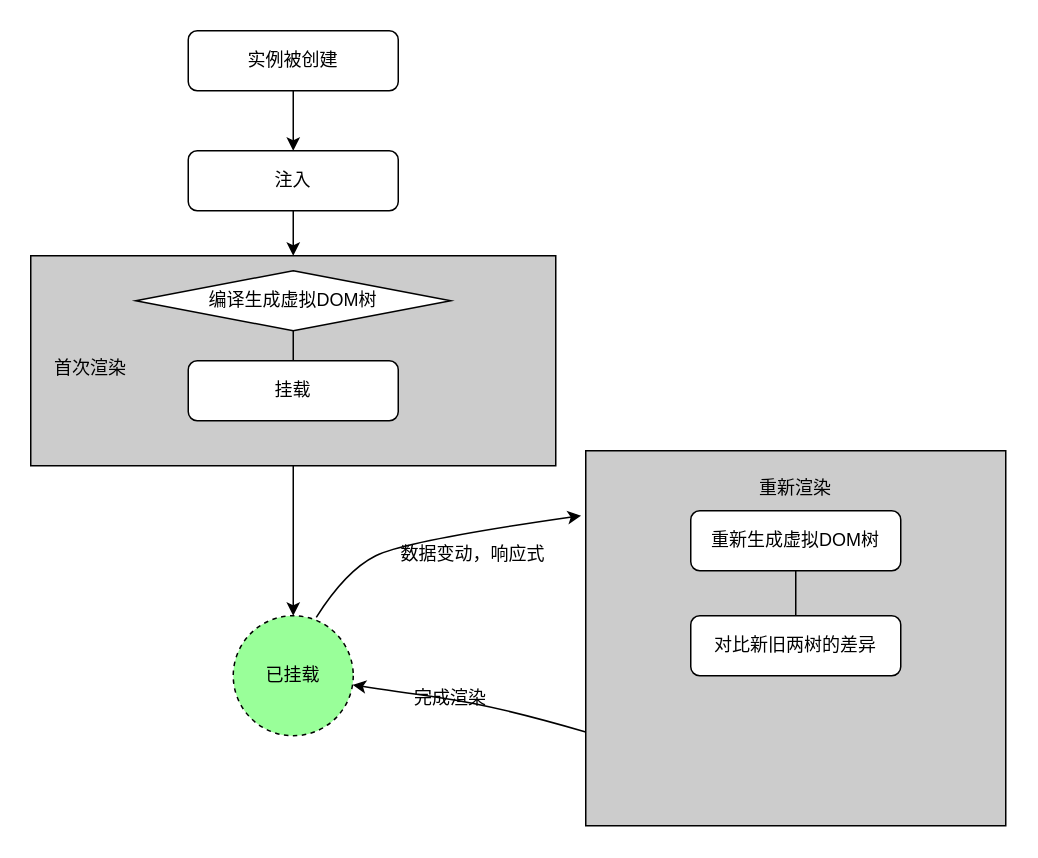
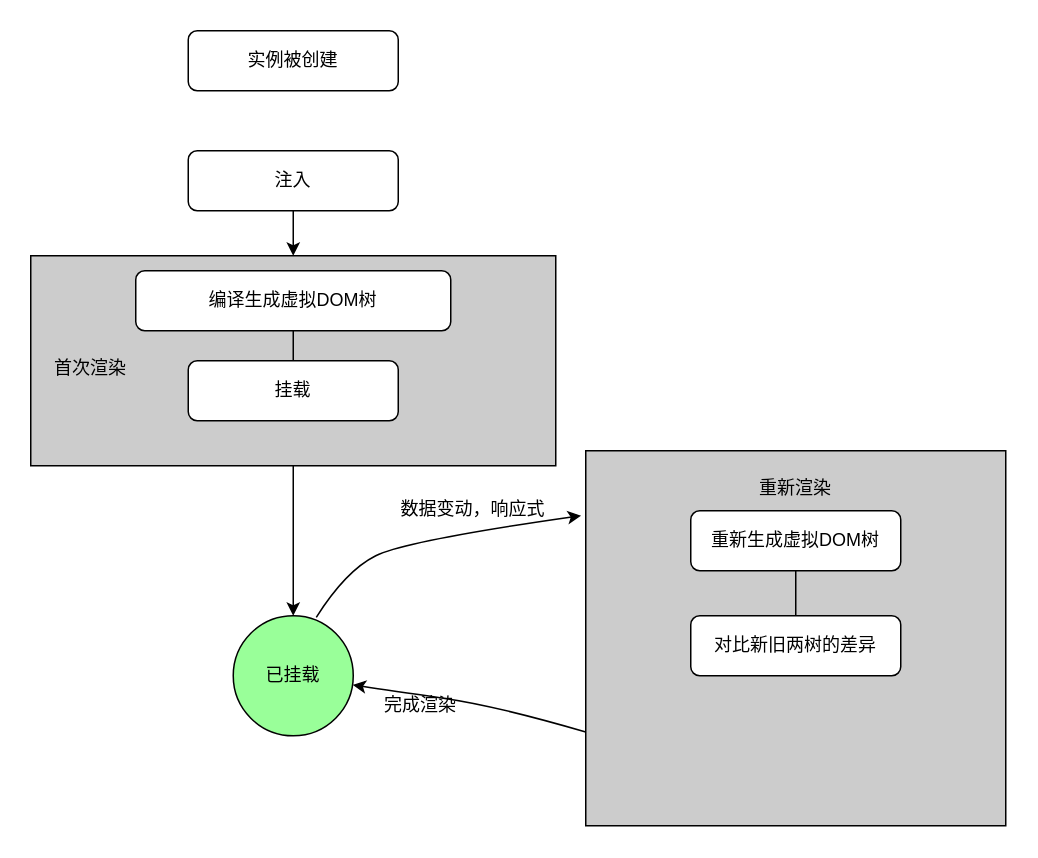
  <mxCell id="0" />
  <mxCell id="1" parent="0" />
- <mxCell id="2" value="" style="edgeStyle=none;html=1;" edge="1" parent="1" source="3" target="4"><mxGeometry relative="1" as="geometry" /></mxCell>
  <mxCell id="3" value="实例被创建" style="rounded=1;whiteSpace=wrap;html=1;" vertex="1" parent="1"><mxGeometry x="125" y="20" width="140" height="40" as="geometry" /></mxCell>
  <mxCell id="4" value="注入" style="rounded=1;whiteSpace=wrap;html=1;" vertex="1" parent="1"><mxGeometry x="125" y="100" width="140" height="40" as="geometry" /></mxCell>
- <mxCell id="5" value="已挂载" style="ellipse;whiteSpace=wrap;html=1;aspect=fixed;fillColor=#99FF99;dashed=1;" vertex="1" parent="1"><mxGeometry x="155" y="410" width="80" height="80" as="geometry" /></mxCell>
+ <mxCell id="5" value="已挂载" style="ellipse;whiteSpace=wrap;html=1;aspect=fixed;fillColor=#99FF99;" vertex="1" parent="1"><mxGeometry x="155" y="410" width="80" height="80" as="geometry" /></mxCell>
  <mxCell id="6" value="" style="edgeStyle=none;html=1;" edge="1" parent="1" source="8" target="5"><mxGeometry relative="1" as="geometry" /></mxCell>
  <mxCell id="7" value="" style="edgeStyle=none;html=1;exitX=0.5;exitY=1;exitDx=0;exitDy=0;entryX=0.5;entryY=0;entryDx=0;entryDy=0;" edge="1" parent="1" source="4" target="8"><mxGeometry relative="1" as="geometry"><mxPoint x="220" y="150" as="targetPoint" /></mxGeometry></mxCell>
  <mxCell id="8" value="" style="rounded=0;whiteSpace=wrap;html=1;fillColor=#CCCCCC;" vertex="1" parent="1"><mxGeometry x="20" y="170" width="350" height="140" as="geometry" /></mxCell>
  <mxCell id="9" value="挂载" style="rounded=1;whiteSpace=wrap;html=1;fillColor=#FFFFFF;" vertex="1" parent="1"><mxGeometry x="125" y="240" width="140" height="40" as="geometry" /></mxCell>
  <mxCell id="10" value="" style="edgeStyle=none;html=1;endArrow=none;" edge="1" parent="1" source="11" target="9"><mxGeometry relative="1" as="geometry" /></mxCell>
- <mxCell id="11" value="编译生成虚拟DOM树" style="rhombus;whiteSpace=wrap;html=1;" vertex="1" parent="1"><mxGeometry x="90" y="180" width="210" height="40" as="geometry" /></mxCell>
+ <mxCell id="11" value="编译生成虚拟DOM树" style="rounded=1;whiteSpace=wrap;html=1;" vertex="1" parent="1"><mxGeometry x="90" y="180" width="210" height="40" as="geometry" /></mxCell>
  <mxCell id="12" value="" style="rounded=0;whiteSpace=wrap;html=1;fillColor=#CCCCCC;" vertex="1" parent="1"><mxGeometry x="390" y="300" width="280" height="250" as="geometry" /></mxCell>
  <mxCell id="13" value="" style="curved=1;endArrow=classic;html=1;entryX=-0.011;entryY=0.173;entryDx=0;entryDy=0;entryPerimeter=0;exitX=0.692;exitY=0.013;exitDx=0;exitDy=0;exitPerimeter=0;" edge="1" parent="1" source="5" target="12"><mxGeometry width="50" height="50" relative="1" as="geometry"><mxPoint x="230" y="370" as="sourcePoint" /><mxPoint x="280" y="320" as="targetPoint" /><Array as="points"><mxPoint x="230" y="380" /><mxPoint x="270" y="360" /></Array></mxGeometry></mxCell>
  <mxCell id="14" value="" style="curved=1;endArrow=classic;html=1;exitX=0;exitY=0.75;exitDx=0;exitDy=0;" edge="1" parent="1" source="12" target="5"><mxGeometry width="50" height="50" relative="1" as="geometry"><mxPoint x="280" y="440" as="sourcePoint" /><mxPoint x="330" y="390" as="targetPoint" /><Array as="points"><mxPoint x="330" y="470" /><mxPoint x="260" y="460" /></Array></mxGeometry></mxCell>
  <mxCell id="15" value="首次渲染" style="text;strokeColor=none;align=center;fillColor=none;html=1;verticalAlign=middle;whiteSpace=wrap;rounded=0;" vertex="1" parent="1"><mxGeometry x="30" y="230" width="60" height="30" as="geometry" /></mxCell>
- <mxCell id="16" value="&lt;span style=&quot;font-size: 12px;&quot;&gt;数据变动，响应式&lt;/span&gt;" style="text;strokeColor=none;align=center;fillColor=none;html=1;verticalAlign=middle;whiteSpace=wrap;rounded=0;fontSize=24;" vertex="1" parent="1"><mxGeometry x="265" y="350" width="100" height="30" as="geometry" /></mxCell>
- <mxCell id="17" value="完成渲染" style="text;strokeColor=none;align=center;fillColor=none;html=1;verticalAlign=middle;whiteSpace=wrap;rounded=0;fontSize=12;" vertex="1" parent="1"><mxGeometry x="270" y="450" width="60" height="30" as="geometry" /></mxCell>
+ <mxCell id="16" value="&lt;span style=&quot;font-size: 12px;&quot;&gt;数据变动，响应式&lt;/span&gt;" style="text;strokeColor=none;align=center;fillColor=none;html=1;verticalAlign=middle;whiteSpace=wrap;rounded=0;fontSize=24;" vertex="1" parent="1"><mxGeometry x="265" y="320" width="100" height="30" as="geometry" /></mxCell>
+ <mxCell id="17" value="完成渲染" style="text;strokeColor=none;align=center;fillColor=none;html=1;verticalAlign=middle;whiteSpace=wrap;rounded=0;fontSize=12;" vertex="1" parent="1"><mxGeometry x="250" y="455" width="60" height="30" as="geometry" /></mxCell>
  <mxCell id="18" value="重新渲染" style="text;strokeColor=none;align=center;fillColor=none;html=1;verticalAlign=middle;whiteSpace=wrap;rounded=0;fontSize=12;" vertex="1" parent="1"><mxGeometry x="500" y="310" width="60" height="30" as="geometry" /></mxCell>
  <mxCell id="19" value="" style="edgeStyle=none;html=1;fontSize=14;endArrow=none;" edge="1" parent="1" source="20" target="21"><mxGeometry relative="1" as="geometry" /></mxCell>
  <mxCell id="20" value="重新生成虚拟DOM树" style="rounded=1;whiteSpace=wrap;html=1;" vertex="1" parent="1"><mxGeometry x="460" y="340" width="140" height="40" as="geometry" /></mxCell>
  <mxCell id="21" value="对比新旧两树的差异" style="rounded=1;whiteSpace=wrap;html=1;" vertex="1" parent="1"><mxGeometry x="460" y="410" width="140" height="40" as="geometry" /></mxCell>
